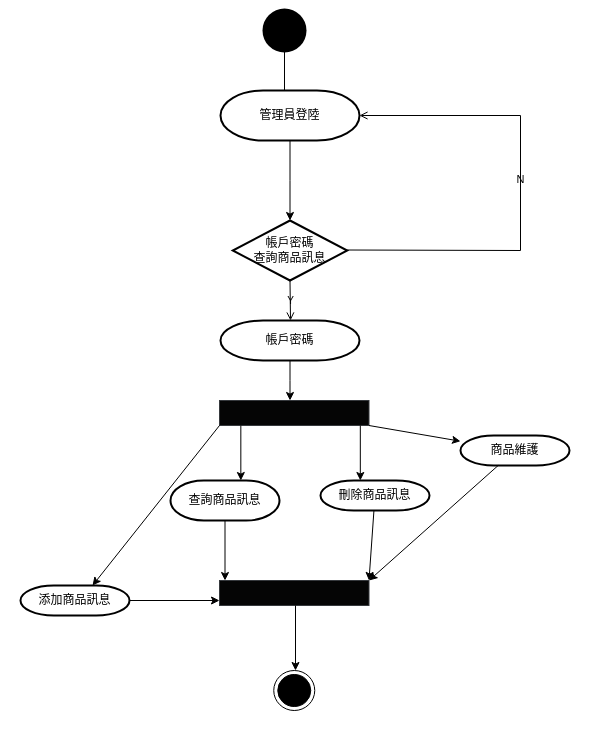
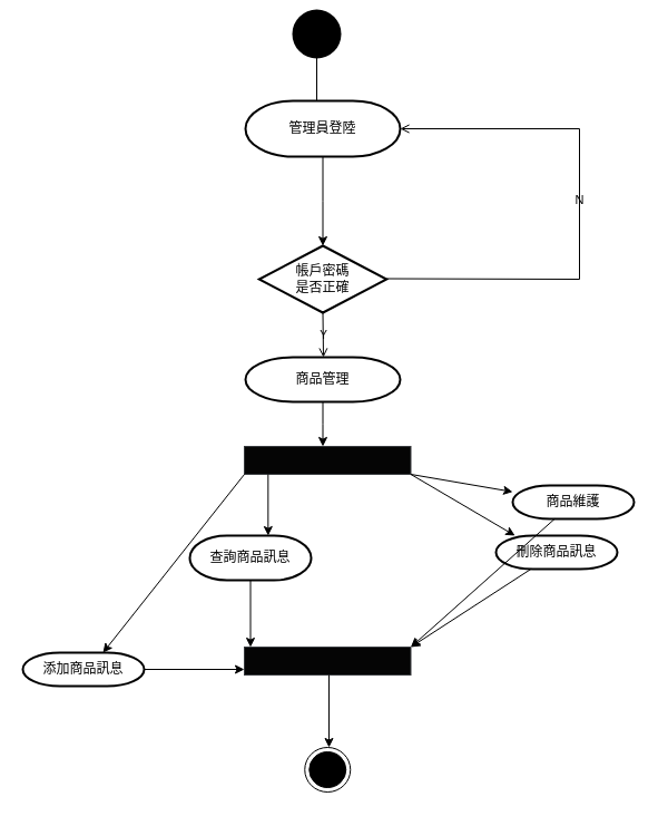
  <mxCell id="0" />
  <mxCell id="1" parent="0" />
  <mxCell id="2" value="" style="shape=waypoint;sketch=0;fillStyle=solid;size=6;pointerEvents=1;points=[];fillColor=none;resizable=0;rotatable=0;perimeter=centerPerimeter;snapToPoint=1;strokeWidth=20;" vertex="1" parent="1"><mxGeometry x="274" y="20" width="20" height="20" as="geometry" /></mxCell>
  <mxCell id="3" value="" style="endArrow=classic;html=1;rounded=0;" edge="1" parent="1" source="2"><mxGeometry width="50" height="50" relative="1" as="geometry"><mxPoint x="280" y="50" as="sourcePoint" /><mxPoint x="284" y="100" as="targetPoint" /></mxGeometry></mxCell>
  <mxCell id="4" style="edgeStyle=orthogonalEdgeStyle;rounded=0;orthogonalLoop=1;jettySize=auto;html=1;exitX=0.5;exitY=1;exitDx=0;exitDy=0;" edge="1" parent="1" source="7"><mxGeometry relative="1" as="geometry"><mxPoint x="287" y="130" as="sourcePoint" /><mxPoint x="287" y="130" as="targetPoint" /></mxGeometry></mxCell>
  <mxCell id="5" value="" style="edgeStyle=orthogonalEdgeStyle;rounded=0;orthogonalLoop=1;jettySize=auto;html=1;exitX=0.5;exitY=1;exitDx=0;exitDy=0;" edge="1" parent="1" target="7"><mxGeometry relative="1" as="geometry"><mxPoint x="287" y="130" as="sourcePoint" /><mxPoint x="287" y="130" as="targetPoint" /></mxGeometry></mxCell>
  <mxCell id="6" style="edgeStyle=orthogonalEdgeStyle;rounded=0;orthogonalLoop=1;jettySize=auto;html=1;" edge="1" parent="1" source="7"><mxGeometry relative="1" as="geometry"><mxPoint x="289.5" y="220" as="targetPoint" /></mxGeometry></mxCell>
  <mxCell id="7" value="管理員登陸" style="strokeWidth=2;html=1;shape=mxgraph.flowchart.terminator;whiteSpace=wrap;" vertex="1" parent="1"><mxGeometry x="220" y="90" width="139" height="50" as="geometry" /></mxCell>
- <mxCell id="8" value="帳戶密碼&lt;br&gt;查詢商品訊息" style="strokeWidth=2;html=1;shape=mxgraph.flowchart.decision;whiteSpace=wrap;" vertex="1" parent="1"><mxGeometry x="232.25" y="220" width="114.5" height="60" as="geometry" /></mxCell>
+ <mxCell id="8" value="帳戶密碼&lt;br&gt;是否正確" style="strokeWidth=2;html=1;shape=mxgraph.flowchart.decision;whiteSpace=wrap;" vertex="1" parent="1"><mxGeometry x="232.25" y="220" width="114.5" height="60" as="geometry" /></mxCell>
  <mxCell id="9" value="N" style="html=1;verticalAlign=bottom;labelBackgroundColor=none;endArrow=open;endFill=0;rounded=0;entryX=1;entryY=0.5;entryDx=0;entryDy=0;entryPerimeter=0;" edge="1" parent="1" target="7"><mxGeometry width="160" relative="1" as="geometry"><mxPoint x="346.75" y="249.5" as="sourcePoint" /><mxPoint x="380" y="120" as="targetPoint" /><Array as="points"><mxPoint x="520" y="250" /><mxPoint x="520" y="115" /></Array></mxGeometry></mxCell>
  <mxCell id="10" value="Y" style="html=1;verticalAlign=middle;labelBackgroundColor=none;endArrow=open;endFill=0;rounded=0;exitX=0.5;exitY=1;exitDx=0;exitDy=0;exitPerimeter=0;fontSize=10;" edge="1" parent="1" source="8"><mxGeometry width="160" relative="1" as="geometry"><mxPoint x="210" y="320" as="sourcePoint" /><mxPoint x="290" y="320" as="targetPoint" /></mxGeometry></mxCell>
  <mxCell id="11" style="edgeStyle=orthogonalEdgeStyle;rounded=0;orthogonalLoop=1;jettySize=auto;html=1;" edge="1" parent="1" source="12"><mxGeometry relative="1" as="geometry"><mxPoint x="289.5" y="400" as="targetPoint" /></mxGeometry></mxCell>
- <mxCell id="12" value="帳戶密碼" style="strokeWidth=2;html=1;shape=mxgraph.flowchart.terminator;whiteSpace=wrap;" vertex="1" parent="1"><mxGeometry x="220" y="320" width="139" height="40" as="geometry" /></mxCell>
+ <mxCell id="12" value="商品管理" style="strokeWidth=2;html=1;shape=mxgraph.flowchart.terminator;whiteSpace=wrap;" vertex="1" parent="1"><mxGeometry x="220" y="320" width="139" height="40" as="geometry" /></mxCell>
  <mxCell id="13" value="" style="html=1;points=[[0,0,0,0,5],[0,1,0,0,-5],[1,0,0,0,5],[1,1,0,0,-5]];perimeter=orthogonalPerimeter;outlineConnect=0;targetShapes=umlLifeline;portConstraint=eastwest;newEdgeStyle={&quot;curved&quot;:0,&quot;rounded&quot;:0};direction=south;labelBackgroundColor=none;noLabel=1;labelBorderColor=none;fillColor=#050505;strokeColor=#36393d;" vertex="1" parent="1"><mxGeometry x="219" y="400" width="149.5" height="25" as="geometry" /></mxCell>
  <mxCell id="14" value="" style="html=1;points=[[0,0,0,0,5],[0,1,0,0,-5],[1,0,0,0,5],[1,1,0,0,-5]];perimeter=orthogonalPerimeter;outlineConnect=0;targetShapes=umlLifeline;portConstraint=eastwest;newEdgeStyle={&quot;curved&quot;:0,&quot;rounded&quot;:0};direction=south;labelBackgroundColor=none;noLabel=1;labelBorderColor=none;fillColor=#050505;strokeColor=#36393d;" vertex="1" parent="1"><mxGeometry x="219" y="580" width="149.5" height="25" as="geometry" /></mxCell>
  <mxCell id="15" value="添加商品訊息" style="strokeWidth=2;html=1;shape=mxgraph.flowchart.terminator;whiteSpace=wrap;" vertex="1" parent="1"><mxGeometry x="20" y="585" width="109" height="30" as="geometry" /></mxCell>
  <mxCell id="16" value="查詢商品訊息" style="strokeWidth=2;html=1;shape=mxgraph.flowchart.terminator;whiteSpace=wrap;" vertex="1" parent="1"><mxGeometry x="170" y="480" width="109" height="40" as="geometry" /></mxCell>
- <mxCell id="17" value="刪除商品訊息" style="strokeWidth=2;html=1;shape=mxgraph.flowchart.terminator;whiteSpace=wrap;" vertex="1" parent="1"><mxGeometry x="320" y="480" width="109" height="30" as="geometry" /></mxCell>
+ <mxCell id="17" value="刪除商品訊息" style="strokeWidth=2;html=1;shape=mxgraph.flowchart.terminator;whiteSpace=wrap;" vertex="1" parent="1"><mxGeometry x="445" y="480" width="109" height="30" as="geometry" /></mxCell>
  <mxCell id="18" value="商品維護" style="strokeWidth=2;html=1;shape=mxgraph.flowchart.terminator;whiteSpace=wrap;" vertex="1" parent="1"><mxGeometry x="460" y="435" width="109" height="30" as="geometry" /></mxCell>
  <mxCell id="19" value="" style="endArrow=classic;html=1;rounded=0;" edge="1" parent="1" source="13" target="15"><mxGeometry width="50" height="50" relative="1" as="geometry"><mxPoint x="129" y="437.5" as="sourcePoint" /><mxPoint x="179" y="387.5" as="targetPoint" /><Array as="points" /></mxGeometry></mxCell>
  <mxCell id="20" value="" style="endArrow=classic;html=1;rounded=0;" edge="1" parent="1" source="13" target="16"><mxGeometry width="50" height="50" relative="1" as="geometry"><mxPoint x="225" y="435" as="sourcePoint" /><mxPoint x="124" y="490" as="targetPoint" /><Array as="points" /></mxGeometry></mxCell>
  <mxCell id="21" value="" style="endArrow=classic;html=1;rounded=0;" edge="1" parent="1" source="13" target="17"><mxGeometry width="50" height="50" relative="1" as="geometry"><mxPoint x="380" y="440" as="sourcePoint" /><mxPoint x="279" y="495" as="targetPoint" /><Array as="points" /></mxGeometry></mxCell>
  <mxCell id="22" value="" style="endArrow=classic;html=1;rounded=0;" edge="1" parent="1" source="13" target="18"><mxGeometry width="50" height="50" relative="1" as="geometry"><mxPoint x="245" y="455" as="sourcePoint" /><mxPoint x="144" y="510" as="targetPoint" /><Array as="points" /></mxGeometry></mxCell>
  <mxCell id="23" value="" style="endArrow=classic;html=1;rounded=0;" edge="1" parent="1" source="15" target="14"><mxGeometry width="50" height="50" relative="1" as="geometry"><mxPoint x="100" y="590" as="sourcePoint" /><mxPoint x="100" y="595" as="targetPoint" /><Array as="points" /></mxGeometry></mxCell>
  <mxCell id="24" value="" style="endArrow=classic;html=1;rounded=0;" edge="1" parent="1" source="16" target="14"><mxGeometry width="50" height="50" relative="1" as="geometry"><mxPoint x="265" y="475" as="sourcePoint" /><mxPoint x="164" y="530" as="targetPoint" /><Array as="points" /></mxGeometry></mxCell>
  <mxCell id="25" value="" style="endArrow=classic;html=1;rounded=0;" edge="1" parent="1" source="17" target="14"><mxGeometry width="50" height="50" relative="1" as="geometry"><mxPoint x="275" y="485" as="sourcePoint" /><mxPoint x="174" y="540" as="targetPoint" /><Array as="points" /></mxGeometry></mxCell>
  <mxCell id="26" value="" style="endArrow=classic;html=1;rounded=0;" edge="1" parent="1" source="18" target="14"><mxGeometry width="50" height="50" relative="1" as="geometry"><mxPoint x="285" y="495" as="sourcePoint" /><mxPoint x="184" y="550" as="targetPoint" /><Array as="points" /></mxGeometry></mxCell>
  <mxCell id="27" value="" style="endArrow=classic;html=1;rounded=0;" edge="1" parent="1" source="14"><mxGeometry width="50" height="50" relative="1" as="geometry"><mxPoint x="295" y="505" as="sourcePoint" /><mxPoint x="295" y="670" as="targetPoint" /><Array as="points" /></mxGeometry></mxCell>
  <mxCell id="28" value="" style="ellipse;html=1;shape=endState;fillColor=strokeColor;" vertex="1" parent="1"><mxGeometry x="273.25" y="670" width="41" height="40" as="geometry" /></mxCell>
